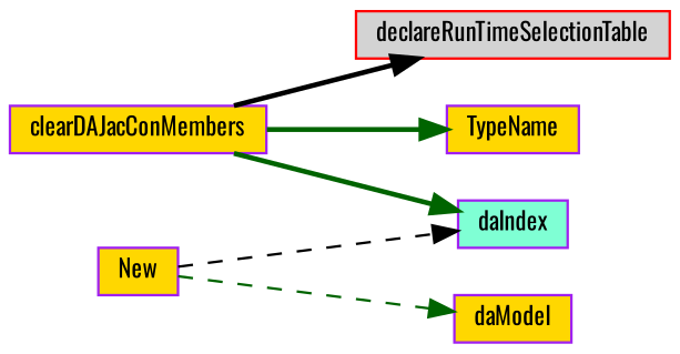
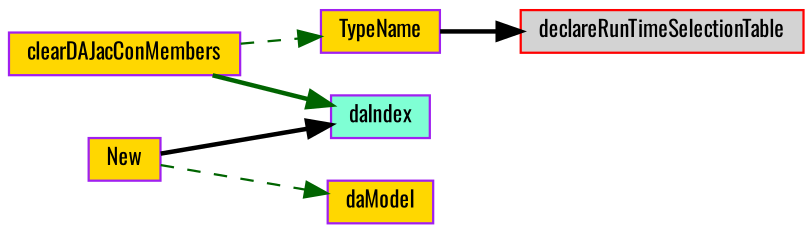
  digraph {
    fontname=Oswald
    rankdir=LR
    node [color=purple fillcolor=gold fontname=Oswald fontsize=10 shape=record style=filled]
    edge [color=darkgreen fontname=Oswald fontsize=10 labelfontname=Helvetica labelfontsize=10 style=bold]
    n1 [fontcolor=black height=0.2 label=clearDAJacConMembers width=0.4]
    n2 [fillcolor=aquamarine height=0.2 label=daIndex width=0.4]
    n3 [color=red fillcolor=lightgrey height=0.2 label=declareRunTimeSelectionTable width=0.4]
    n4 [height=0.2 label=TypeName width=0.4]
    n5 [height=0.2 label=daModel width=0.4]
    n6 [height=0.2 label=New width=0.4]
    n1 -> n2
-   n1 -> n3 [color=black]
-   n1 -> n4
-   n6 -> n2 [color=black style=dashed]
+   n4 -> n3 [color=black]
+   n1 -> n4 [style=dashed]
+   n6 -> n2 [color=black]
    n6 -> n5 [style=dashed]
  }
